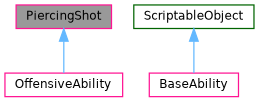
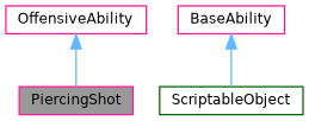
  digraph {
    node [color=deeppink fillcolor=white fontname=Helvetica fontsize=10 shape=box style=filled]
    edge [color=steelblue1 dir=back fontname=Helvetica fontsize=10 labelfontname=Helvetica labelfontsize=10 style=solid]
    n1 [fillcolor=grey60 fontcolor=black height=0.2 label=PiercingShot width=0.4]
    n2 [height=0.2 label=OffensiveAbility width=0.4]
    n3 [height=0.2 label=BaseAbility width=0.4]
    n4 [color=darkgreen height=0.2 label=ScriptableObject width=0.4]
-   n1 -> n2
-   n4 -> n3
+   n2 -> n1
+   n3 -> n4
  }
